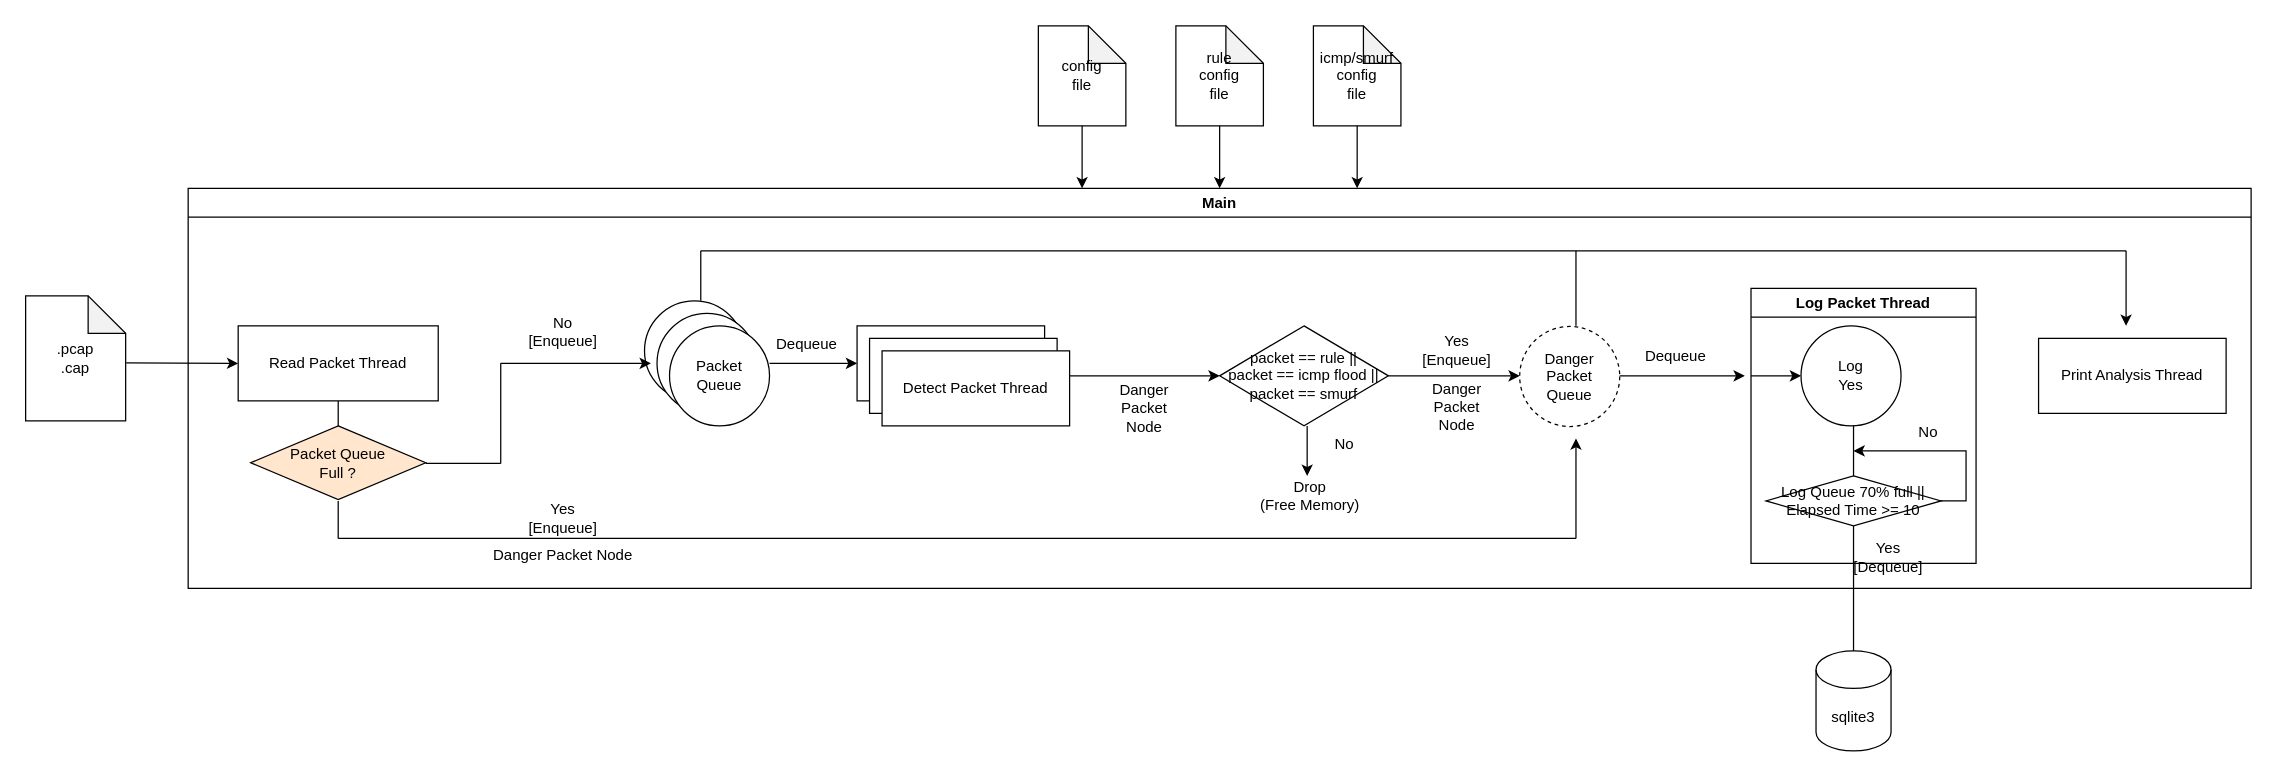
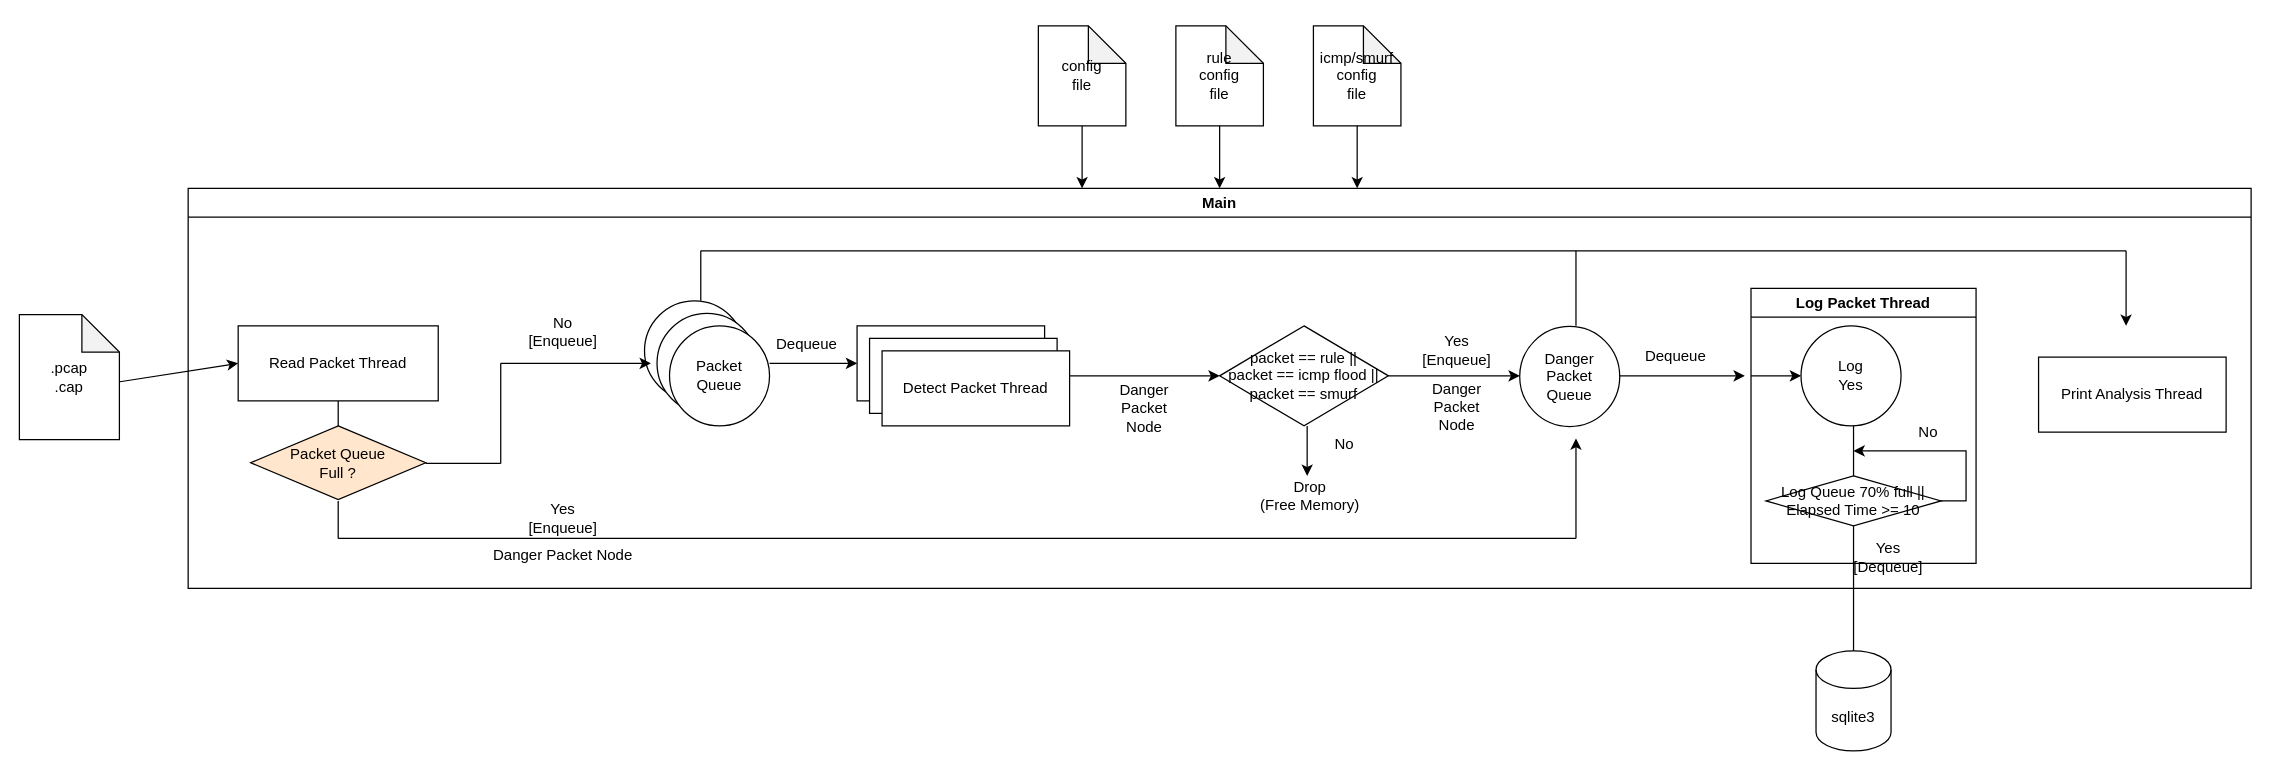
  <mxCell id="0" />
  <mxCell id="1" parent="0" />
- <mxCell id="2" value=".pcap&lt;div&gt;.cap&lt;/div&gt;" style="shape=note;whiteSpace=wrap;html=1;backgroundOutline=1;darkOpacity=0.05;" vertex="1" parent="1"><mxGeometry x="20" y="236" width="80" height="100" as="geometry" /></mxCell>
+ <mxCell id="2" value=".pcap&lt;div&gt;.cap&lt;/div&gt;" style="shape=note;whiteSpace=wrap;html=1;backgroundOutline=1;darkOpacity=0.05;" vertex="1" parent="1"><mxGeometry x="15" y="251" width="80" height="100" as="geometry" /></mxCell>
  <mxCell id="3" value="" style="endArrow=classic;html=1;rounded=0;entryX=0;entryY=0.5;entryDx=0;entryDy=0;exitX=1.005;exitY=0.537;exitDx=0;exitDy=0;exitPerimeter=0;" edge="1" parent="1" source="2" target="11"><mxGeometry width="50" height="50" relative="1" as="geometry"><mxPoint x="60" y="360.53" as="sourcePoint" /><mxPoint x="148.48" y="359.33" as="targetPoint" /></mxGeometry></mxCell>
  <mxCell id="4" value="config&lt;div&gt;file&lt;/div&gt;" style="shape=note;whiteSpace=wrap;html=1;backgroundOutline=1;darkOpacity=0.05;" vertex="1" parent="1"><mxGeometry x="830" y="20" width="70" height="80" as="geometry" /></mxCell>
  <mxCell id="5" value="rule&lt;div&gt;config&lt;/div&gt;&lt;div&gt;file&lt;/div&gt;" style="shape=note;whiteSpace=wrap;html=1;backgroundOutline=1;darkOpacity=0.05;" vertex="1" parent="1"><mxGeometry x="940" y="20" width="70" height="80" as="geometry" /></mxCell>
  <mxCell id="6" value="icmp/smurf&lt;div&gt;config&lt;/div&gt;&lt;div&gt;file&lt;/div&gt;" style="shape=note;whiteSpace=wrap;html=1;backgroundOutline=1;darkOpacity=0.05;" vertex="1" parent="1"><mxGeometry x="1050" y="20" width="70" height="80" as="geometry" /></mxCell>
  <mxCell id="7" value="" style="endArrow=classic;html=1;rounded=0;" edge="1" parent="1"><mxGeometry width="50" height="50" relative="1" as="geometry"><mxPoint x="865" y="100" as="sourcePoint" /><mxPoint x="865" y="150" as="targetPoint" /></mxGeometry></mxCell>
  <mxCell id="8" value="" style="endArrow=classic;html=1;rounded=0;" edge="1" parent="1"><mxGeometry width="50" height="50" relative="1" as="geometry"><mxPoint x="975" y="100" as="sourcePoint" /><mxPoint x="975" y="150" as="targetPoint" /></mxGeometry></mxCell>
  <mxCell id="9" value="" style="endArrow=classic;html=1;rounded=0;" edge="1" parent="1"><mxGeometry width="50" height="50" relative="1" as="geometry"><mxPoint x="1085" y="100" as="sourcePoint" /><mxPoint x="1085" y="150" as="targetPoint" /></mxGeometry></mxCell>
  <mxCell id="10" value="Main" style="swimlane;whiteSpace=wrap;html=1;" vertex="1" parent="1"><mxGeometry x="150" y="150" width="1650" height="320" as="geometry" /></mxCell>
  <mxCell id="11" value="Read Packet Thread" style="rounded=0;whiteSpace=wrap;html=1;" vertex="1" parent="10"><mxGeometry x="40" y="110" width="160" height="60" as="geometry" /></mxCell>
  <mxCell id="12" value="Log Packet Thread" style="swimlane;whiteSpace=wrap;html=1;" vertex="1" parent="10"><mxGeometry x="1250" y="80" width="180" height="220" as="geometry" /></mxCell>
  <mxCell id="13" value="Log&lt;div&gt;Yes&lt;/div&gt;" style="ellipse;whiteSpace=wrap;html=1;aspect=fixed;" vertex="1" parent="12"><mxGeometry x="40" y="30" width="80" height="80" as="geometry" /></mxCell>
  <mxCell id="14" style="edgeStyle=orthogonalEdgeStyle;rounded=0;orthogonalLoop=1;jettySize=auto;html=1;" edge="1" parent="12"><mxGeometry relative="1" as="geometry"><mxPoint x="82" y="130" as="targetPoint" /><mxPoint x="151.87" y="170.037" as="sourcePoint" /><Array as="points"><mxPoint x="172" y="170" /><mxPoint x="172" y="130" /></Array></mxGeometry></mxCell>
  <mxCell id="15" value="Log Queue 70% full ||&lt;div&gt;Elapsed Time &amp;gt;= 10&lt;/div&gt;" style="rhombus;whiteSpace=wrap;html=1;" vertex="1" parent="12"><mxGeometry x="12" y="150" width="140" height="40" as="geometry" /></mxCell>
  <mxCell id="16" value="" style="endArrow=none;html=1;rounded=0;exitX=0.5;exitY=0;exitDx=0;exitDy=0;" edge="1" parent="12"><mxGeometry width="50" height="50" relative="1" as="geometry"><mxPoint x="82" y="150" as="sourcePoint" /><mxPoint x="82" y="110" as="targetPoint" /></mxGeometry></mxCell>
  <mxCell id="17" value="Yes&lt;div&gt;[Dequeue]&lt;/div&gt;" style="text;html=1;align=center;verticalAlign=middle;whiteSpace=wrap;rounded=0;" vertex="1" parent="12"><mxGeometry x="80" y="200" width="60" height="30" as="geometry" /></mxCell>
  <mxCell id="18" value="No" style="text;html=1;align=center;verticalAlign=middle;whiteSpace=wrap;rounded=0;" vertex="1" parent="12"><mxGeometry x="112" y="100" width="60" height="30" as="geometry" /></mxCell>
  <mxCell id="19" value="" style="endArrow=classic;html=1;rounded=0;entryX=0;entryY=0.5;entryDx=0;entryDy=0;" edge="1" parent="12" target="13"><mxGeometry width="50" height="50" relative="1" as="geometry"><mxPoint y="70" as="sourcePoint" /><mxPoint x="50" y="20" as="targetPoint" /></mxGeometry></mxCell>
- <mxCell id="20" value="Print Analysis Thread" style="rounded=0;whiteSpace=wrap;html=1;" vertex="1" parent="10"><mxGeometry x="1480" y="120" width="150" height="60" as="geometry" /></mxCell>
+ <mxCell id="20" value="Print Analysis Thread" style="rounded=0;whiteSpace=wrap;html=1;" vertex="1" parent="10"><mxGeometry x="1480" y="135" width="150" height="60" as="geometry" /></mxCell>
  <mxCell id="21" value="Detect Packet Thread" style="rounded=0;whiteSpace=wrap;html=1;" vertex="1" parent="10"><mxGeometry x="535" y="110" width="150" height="60" as="geometry" /></mxCell>
  <mxCell id="22" value="Detect Packet Thread" style="rounded=0;whiteSpace=wrap;html=1;" vertex="1" parent="10"><mxGeometry x="545" y="120" width="150" height="60" as="geometry" /></mxCell>
  <mxCell id="23" value="Detect Packet Thread" style="rounded=0;whiteSpace=wrap;html=1;" vertex="1" parent="10"><mxGeometry x="555" y="130" width="150" height="60" as="geometry" /></mxCell>
- <mxCell id="24" value="Danger&lt;div&gt;Packet&lt;/div&gt;&lt;div&gt;Queue&lt;/div&gt;" style="ellipse;whiteSpace=wrap;html=1;aspect=fixed;dashed=1;" vertex="1" parent="10"><mxGeometry x="1065" y="110.5" width="80" height="80" as="geometry" /></mxCell>
+ <mxCell id="24" value="Danger&lt;div&gt;Packet&lt;/div&gt;&lt;div&gt;Queue&lt;/div&gt;" style="ellipse;whiteSpace=wrap;html=1;aspect=fixed;" vertex="1" parent="10"><mxGeometry x="1065" y="110.5" width="80" height="80" as="geometry" /></mxCell>
  <mxCell id="25" value="" style="ellipse;whiteSpace=wrap;html=1;aspect=fixed;" vertex="1" parent="10"><mxGeometry x="365" y="90" width="80" height="80" as="geometry" /></mxCell>
  <mxCell id="26" value="" style="ellipse;whiteSpace=wrap;html=1;aspect=fixed;" vertex="1" parent="10"><mxGeometry x="375" y="100" width="80" height="80" as="geometry" /></mxCell>
  <mxCell id="27" value="Packet&lt;div&gt;Queue&lt;/div&gt;" style="ellipse;whiteSpace=wrap;html=1;aspect=fixed;" vertex="1" parent="10"><mxGeometry x="385" y="110" width="80" height="80" as="geometry" /></mxCell>
  <mxCell id="28" value="&lt;div&gt;No&lt;/div&gt;[Enqueue]" style="text;html=1;align=center;verticalAlign=middle;whiteSpace=wrap;rounded=0;" vertex="1" parent="10"><mxGeometry x="270" y="100" width="60" height="30" as="geometry" /></mxCell>
  <mxCell id="29" value="" style="endArrow=classic;html=1;rounded=0;entryX=0;entryY=0.5;entryDx=0;entryDy=0;" edge="1" parent="10" target="21"><mxGeometry width="50" height="50" relative="1" as="geometry"><mxPoint x="465" y="140" as="sourcePoint" /><mxPoint x="515" y="90" as="targetPoint" /></mxGeometry></mxCell>
  <mxCell id="30" value="Dequeue" style="text;html=1;align=center;verticalAlign=middle;whiteSpace=wrap;rounded=0;" vertex="1" parent="10"><mxGeometry x="465" y="110" width="60" height="30" as="geometry" /></mxCell>
  <mxCell id="31" value="packet == rule ||&lt;div&gt;packet == icmp flood ||&lt;/div&gt;&lt;div&gt;packet == smurf&lt;/div&gt;" style="rhombus;whiteSpace=wrap;html=1;" vertex="1" parent="10"><mxGeometry x="825" y="110" width="135" height="80" as="geometry" /></mxCell>
  <mxCell id="32" value="" style="endArrow=classic;html=1;rounded=0;" edge="1" parent="10"><mxGeometry width="50" height="50" relative="1" as="geometry"><mxPoint x="895" y="190" as="sourcePoint" /><mxPoint x="895" y="230" as="targetPoint" /></mxGeometry></mxCell>
  <mxCell id="33" value="No" style="text;html=1;align=center;verticalAlign=middle;whiteSpace=wrap;rounded=0;" vertex="1" parent="10"><mxGeometry x="895" y="190" width="60" height="30" as="geometry" /></mxCell>
  <mxCell id="34" value="Drop&lt;div&gt;(Free Memory)&lt;/div&gt;" style="text;html=1;align=center;verticalAlign=middle;whiteSpace=wrap;rounded=0;" vertex="1" parent="10"><mxGeometry x="850" y="231" width="95" height="30" as="geometry" /></mxCell>
  <mxCell id="35" value="" style="endArrow=classic;html=1;rounded=0;" edge="1" parent="10"><mxGeometry width="50" height="50" relative="1" as="geometry"><mxPoint x="960" y="150" as="sourcePoint" /><mxPoint x="1065" y="150" as="targetPoint" /></mxGeometry></mxCell>
  <mxCell id="36" value="Yes&lt;div&gt;[Enqueue]&lt;/div&gt;" style="text;html=1;align=center;verticalAlign=middle;whiteSpace=wrap;rounded=0;" vertex="1" parent="10"><mxGeometry x="985" y="115" width="60" height="30" as="geometry" /></mxCell>
  <mxCell id="37" value="Danger&lt;div&gt;Packet&lt;/div&gt;&lt;div&gt;Node&lt;/div&gt;" style="text;html=1;align=center;verticalAlign=middle;whiteSpace=wrap;rounded=0;" vertex="1" parent="10"><mxGeometry x="985" y="160" width="60" height="30" as="geometry" /></mxCell>
  <mxCell id="38" value="" style="endArrow=classic;html=1;rounded=0;" edge="1" parent="10" target="31"><mxGeometry width="50" height="50" relative="1" as="geometry"><mxPoint x="705" y="150" as="sourcePoint" /><mxPoint x="755" y="90" as="targetPoint" /></mxGeometry></mxCell>
  <mxCell id="39" value="Danger&lt;div&gt;Packet&lt;/div&gt;&lt;div&gt;Node&lt;/div&gt;" style="text;html=1;align=center;verticalAlign=middle;whiteSpace=wrap;rounded=0;" vertex="1" parent="10"><mxGeometry x="735" y="161" width="60" height="30" as="geometry" /></mxCell>
  <mxCell id="40" value="" style="endArrow=classic;html=1;rounded=0;" edge="1" parent="10"><mxGeometry width="50" height="50" relative="1" as="geometry"><mxPoint x="1145" y="150" as="sourcePoint" /><mxPoint x="1245" y="150" as="targetPoint" /></mxGeometry></mxCell>
  <mxCell id="41" value="Dequeue" style="text;html=1;align=center;verticalAlign=middle;whiteSpace=wrap;rounded=0;" vertex="1" parent="10"><mxGeometry x="1160" y="120" width="60" height="30" as="geometry" /></mxCell>
  <mxCell id="42" value="" style="endArrow=none;html=1;rounded=0;" edge="1" parent="10"><mxGeometry width="50" height="50" relative="1" as="geometry"><mxPoint x="120" y="190" as="sourcePoint" /><mxPoint x="120" y="170" as="targetPoint" /></mxGeometry></mxCell>
  <mxCell id="43" value="Packet Queue&lt;div&gt;Full ?&lt;/div&gt;" style="rhombus;whiteSpace=wrap;html=1;fillColor=#ffe6cc;" vertex="1" parent="10"><mxGeometry x="50" y="190" width="140" height="59" as="geometry" /></mxCell>
  <mxCell id="44" value="" style="endArrow=none;html=1;rounded=0;" edge="1" parent="10"><mxGeometry width="50" height="50" relative="1" as="geometry"><mxPoint x="190" y="220" as="sourcePoint" /><mxPoint x="250" y="220" as="targetPoint" /></mxGeometry></mxCell>
  <mxCell id="45" value="" style="endArrow=none;html=1;rounded=0;" edge="1" parent="10"><mxGeometry width="50" height="50" relative="1" as="geometry"><mxPoint x="250" y="220" as="sourcePoint" /><mxPoint x="250" y="140" as="targetPoint" /></mxGeometry></mxCell>
  <mxCell id="46" value="" style="endArrow=classic;html=1;rounded=0;entryX=0.063;entryY=0.625;entryDx=0;entryDy=0;entryPerimeter=0;" edge="1" parent="10" target="25"><mxGeometry width="50" height="50" relative="1" as="geometry"><mxPoint x="250" y="140" as="sourcePoint" /><mxPoint x="300" y="90" as="targetPoint" /></mxGeometry></mxCell>
  <mxCell id="47" value="" style="endArrow=none;html=1;rounded=0;" edge="1" parent="10"><mxGeometry width="50" height="50" relative="1" as="geometry"><mxPoint x="120" y="280" as="sourcePoint" /><mxPoint x="120" y="250" as="targetPoint" /></mxGeometry></mxCell>
  <mxCell id="48" value="" style="endArrow=none;html=1;rounded=0;" edge="1" parent="10"><mxGeometry width="50" height="50" relative="1" as="geometry"><mxPoint x="120" y="280" as="sourcePoint" /><mxPoint x="1110" y="280" as="targetPoint" /></mxGeometry></mxCell>
  <mxCell id="49" value="" style="endArrow=classic;html=1;rounded=0;" edge="1" parent="10"><mxGeometry width="50" height="50" relative="1" as="geometry"><mxPoint x="1110" y="280" as="sourcePoint" /><mxPoint x="1110" y="200" as="targetPoint" /></mxGeometry></mxCell>
  <mxCell id="50" value="Yes&lt;div&gt;[Enqueue]&lt;/div&gt;" style="text;html=1;align=center;verticalAlign=middle;whiteSpace=wrap;rounded=0;" vertex="1" parent="10"><mxGeometry x="270" y="249" width="60" height="30" as="geometry" /></mxCell>
  <mxCell id="51" value="Danger Packet Node" style="text;html=1;align=center;verticalAlign=middle;whiteSpace=wrap;rounded=0;" vertex="1" parent="10"><mxGeometry x="200" y="279" width="200" height="30" as="geometry" /></mxCell>
  <mxCell id="52" value="" style="endArrow=none;html=1;rounded=0;" edge="1" parent="10"><mxGeometry width="50" height="50" relative="1" as="geometry"><mxPoint x="410" y="90" as="sourcePoint" /><mxPoint x="410" y="50" as="targetPoint" /></mxGeometry></mxCell>
  <mxCell id="53" value="" style="endArrow=none;html=1;rounded=0;" edge="1" parent="10"><mxGeometry width="50" height="50" relative="1" as="geometry"><mxPoint x="410" y="50" as="sourcePoint" /><mxPoint x="1550" y="50" as="targetPoint" /></mxGeometry></mxCell>
  <mxCell id="54" value="" style="endArrow=classic;html=1;rounded=0;" edge="1" parent="10"><mxGeometry width="50" height="50" relative="1" as="geometry"><mxPoint x="1550" y="50" as="sourcePoint" /><mxPoint x="1550" y="110" as="targetPoint" /></mxGeometry></mxCell>
  <mxCell id="55" value="" style="endArrow=none;html=1;rounded=0;" edge="1" parent="10"><mxGeometry width="50" height="50" relative="1" as="geometry"><mxPoint x="1110" y="110" as="sourcePoint" /><mxPoint x="1110" y="50" as="targetPoint" /></mxGeometry></mxCell>
  <mxCell id="56" value="sqlite3" style="shape=cylinder3;whiteSpace=wrap;html=1;boundedLbl=1;backgroundOutline=1;size=15;" vertex="1" parent="1"><mxGeometry x="1452" y="520" width="60" height="80" as="geometry" /></mxCell>
  <mxCell id="57" style="edgeStyle=orthogonalEdgeStyle;rounded=0;orthogonalLoop=1;jettySize=auto;html=1;exitX=0.5;exitY=1;exitDx=0;exitDy=0;entryX=0.5;entryY=0;entryDx=0;entryDy=0;entryPerimeter=0;endArrow=none;" edge="1" parent="1" source="15" target="56"><mxGeometry relative="1" as="geometry"><mxPoint x="1399.846" y="560" as="targetPoint" /></mxGeometry></mxCell>
